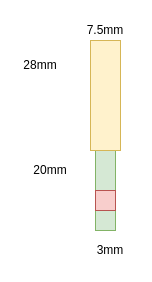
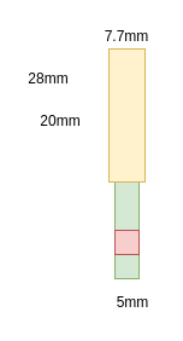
  <mxCell id="0" />
  <mxCell id="1" parent="0" />
- <mxCell id="2" value="7.5mm" style="text;html=1;strokeColor=none;fillColor=none;align=center;verticalAlign=middle;whiteSpace=wrap;rounded=0;" vertex="1" parent="1"><mxGeometry x="85" y="20" width="40" height="20" as="geometry" /></mxCell>
+ <mxCell id="2" value="7.7mm" style="text;html=1;strokeColor=none;fillColor=none;align=center;verticalAlign=middle;whiteSpace=wrap;rounded=0;" vertex="1" parent="1"><mxGeometry x="85" y="20" width="40" height="20" as="geometry" /></mxCell>
  <mxCell id="3" value="28mm" style="text;html=1;strokeColor=none;fillColor=none;align=center;verticalAlign=middle;whiteSpace=wrap;rounded=0;" vertex="1" parent="1"><mxGeometry x="20" y="55" width="40" height="20" as="geometry" /></mxCell>
  <mxCell id="4" value="" style="rounded=0;whiteSpace=wrap;html=1;fillColor=#d5e8d4;strokeColor=#82b366;" vertex="1" parent="1"><mxGeometry x="95" y="110" width="20" height="120" as="geometry" /></mxCell>
- <mxCell id="5" value="3mm" style="text;html=1;strokeColor=none;fillColor=none;align=center;verticalAlign=middle;whiteSpace=wrap;rounded=0;" vertex="1" parent="1"><mxGeometry x="90" y="240" width="40" height="20" as="geometry" /></mxCell>
- <mxCell id="6" value="20mm" style="text;html=1;strokeColor=none;fillColor=none;align=center;verticalAlign=middle;whiteSpace=wrap;rounded=0;" vertex="1" parent="1"><mxGeometry x="30" y="160" width="40" height="20" as="geometry" /></mxCell>
+ <mxCell id="5" value="5mm" style="text;html=1;strokeColor=none;fillColor=none;align=center;verticalAlign=middle;whiteSpace=wrap;rounded=0;" vertex="1" parent="1"><mxGeometry x="90" y="240" width="40" height="20" as="geometry" /></mxCell>
+ <mxCell id="6" value="20mm" style="text;html=1;strokeColor=none;fillColor=none;align=center;verticalAlign=middle;whiteSpace=wrap;rounded=0;" vertex="1" parent="1"><mxGeometry x="30" y="90" width="40" height="20" as="geometry" /></mxCell>
  <mxCell id="7" value="" style="whiteSpace=wrap;html=1;aspect=fixed;fillColor=#f8cecc;strokeColor=#b85450;" vertex="1" parent="1"><mxGeometry x="95" y="190" width="20" height="20" as="geometry" /></mxCell>
  <mxCell id="8" value="" style="rounded=0;whiteSpace=wrap;html=1;fillColor=#fff2cc;strokeColor=#d6b656;" vertex="1" parent="1"><mxGeometry x="90" y="40" width="30" height="110" as="geometry" /></mxCell>
